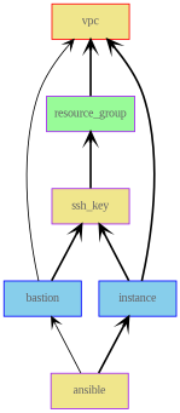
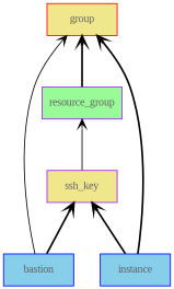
  digraph {
    bgcolor="#FFFFFF"
    compound=true
    fontname="Liberation Serif"
    labeljust=l
    rankdir=BT
    ranksep=0.8
    node [color=purple fillcolor=khaki fontcolor="#646365" fontname="Liberation Serif" fontsize=12 shape=box style=filled]
    edge [arrowhead=vee color="#000000" fontcolor="#646365" fontname="Liberation Serif" fontsize=8 style=bold]
    ssh_key [width=1.1]
    resource_group [fillcolor=palegreen width=1.1]
-   vpc [color=red width=1.1]
+   vpc [color=red width=1.1 label=group]
    bastion [color=blue fillcolor=skyblue width=1.1]
    instance [color=blue fillcolor=skyblue width=1.1]
-   ansible [width=1.1]
-   ssh_key -> resource_group
+   ssh_key -> resource_group [style=solid]
    resource_group -> vpc
    bastion -> ssh_key
    bastion -> vpc [style=solid]
    instance -> ssh_key
    instance -> vpc
-   ansible -> bastion [style=solid]
-   ansible -> instance
  }
